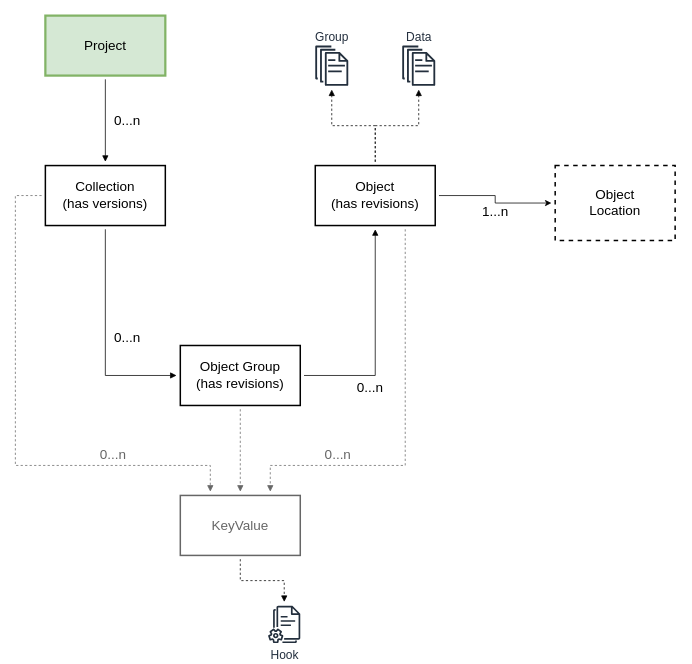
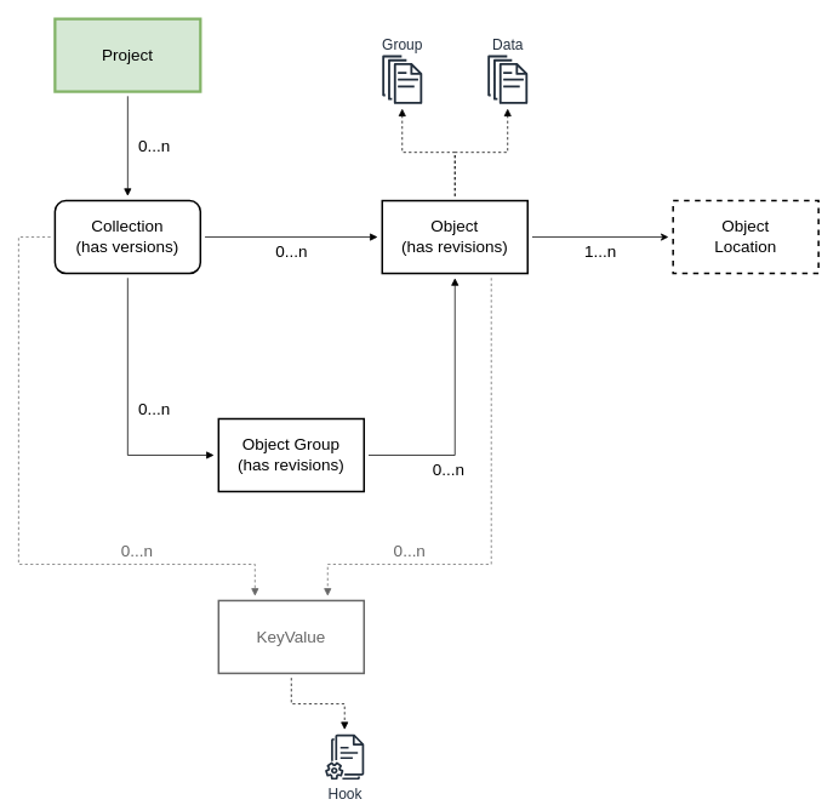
  <mxCell id="0" />
  <mxCell id="1" parent="0" />
  <mxCell id="2" value="0...n" style="edgeStyle=orthogonalEdgeStyle;rounded=0;orthogonalLoop=1;jettySize=auto;html=1;fontSize=18;endArrow=block;endFill=1;sourcePerimeterSpacing=5;targetPerimeterSpacing=5;labelPosition=right;verticalLabelPosition=middle;align=left;verticalAlign=middle;labelBackgroundColor=none;" parent="1" source="3" target="6" edge="1"><mxGeometry y="10" relative="1" as="geometry"><mxPoint as="offset" /></mxGeometry></mxCell>
  <mxCell id="3" value="Project" style="rounded=0;whiteSpace=wrap;html=1;fontSize=18;fontStyle=0;strokeWidth=3;fillColor=#d5e8d4;strokeColor=#82b366;" parent="1" vertex="1"><mxGeometry x="60.01" y="20" width="160" height="80" as="geometry" /></mxCell>
+ <mxCell id="4" value="0...n" style="edgeStyle=orthogonalEdgeStyle;rounded=0;orthogonalLoop=1;jettySize=auto;html=1;fontSize=18;endArrow=block;endFill=1;sourcePerimeterSpacing=5;targetPerimeterSpacing=5;labelPosition=center;verticalLabelPosition=bottom;align=center;verticalAlign=top;labelBackgroundColor=none;" parent="1" source="6" target="11" edge="1"><mxGeometry relative="1" as="geometry" /></mxCell>
  <mxCell id="5" value="&lt;div&gt;0...n&lt;/div&gt;" style="edgeStyle=orthogonalEdgeStyle;rounded=0;orthogonalLoop=1;jettySize=auto;html=1;fontSize=18;endArrow=block;endFill=1;sourcePerimeterSpacing=5;targetPerimeterSpacing=5;labelPosition=right;verticalLabelPosition=middle;align=left;verticalAlign=middle;spacingLeft=10;labelBackgroundColor=none;" parent="1" source="6" target="7" edge="1"><mxGeometry relative="1" as="geometry"><Array as="points"><mxPoint x="140" y="500" /></Array></mxGeometry></mxCell>
- <mxCell id="6" value="&lt;div&gt;Collection&lt;/div&gt;&lt;div&gt;(has versions)&lt;/div&gt;" style="rounded=0;whiteSpace=wrap;html=1;fontSize=18;fontStyle=0;strokeWidth=2;" parent="1" vertex="1"><mxGeometry x="60.01" y="220" width="160" height="80" as="geometry" /></mxCell>
+ <mxCell id="6" value="&lt;div&gt;Collection&lt;/div&gt;&lt;div&gt;(has versions)&lt;/div&gt;" style="whiteSpace=wrap;html=1;fontSize=18;fontStyle=0;strokeWidth=2;rounded=1;" parent="1" vertex="1"><mxGeometry x="60.01" y="220" width="160" height="80" as="geometry" /></mxCell>
  <mxCell id="7" value="&lt;div&gt;Object Group&lt;/div&gt;&lt;div&gt;(has revisions)&lt;br&gt;&lt;/div&gt;" style="rounded=0;whiteSpace=wrap;html=1;fontSize=18;fontStyle=0;strokeWidth=2;" parent="1" vertex="1"><mxGeometry x="240" y="460" width="160" height="80" as="geometry" /></mxCell>
  <mxCell id="8" style="edgeStyle=orthogonalEdgeStyle;rounded=0;orthogonalLoop=1;jettySize=auto;html=1;fontSize=14;endArrow=block;endFill=1;sourcePerimeterSpacing=5;targetPerimeterSpacing=5;dashed=1;labelBackgroundColor=none;" parent="1" source="11" target="12" edge="1"><mxGeometry relative="1" as="geometry" /></mxCell>
  <mxCell id="9" style="edgeStyle=orthogonalEdgeStyle;rounded=0;orthogonalLoop=1;jettySize=auto;html=1;dashed=1;fontSize=14;endArrow=block;endFill=1;sourcePerimeterSpacing=5;targetPerimeterSpacing=5;labelBackgroundColor=none;" parent="1" source="11" target="13" edge="1"><mxGeometry relative="1" as="geometry" /></mxCell>
  <mxCell id="10" value="1...n" style="edgeStyle=orthogonalEdgeStyle;rounded=0;orthogonalLoop=1;jettySize=auto;html=1;fontSize=18;sourcePerimeterSpacing=5;targetPerimeterSpacing=5;labelPosition=center;verticalLabelPosition=bottom;align=center;verticalAlign=top;labelBackgroundColor=none;" parent="1" source="11" target="14" edge="1"><mxGeometry relative="1" as="geometry" /></mxCell>
  <mxCell id="11" value="&lt;div&gt;Object&lt;/div&gt;&lt;div&gt;(has revisions)&lt;br&gt;&lt;/div&gt;" style="rounded=0;whiteSpace=wrap;html=1;fontSize=18;fontStyle=0;strokeWidth=2;" parent="1" vertex="1"><mxGeometry x="420.01" y="220" width="160" height="80" as="geometry" /></mxCell>
  <mxCell id="12" value="Group" style="sketch=0;outlineConnect=0;fontColor=#232F3E;gradientColor=none;fillColor=#232F3D;strokeColor=none;dashed=0;verticalLabelPosition=top;verticalAlign=bottom;align=center;html=1;fontSize=16;fontStyle=0;aspect=fixed;pointerEvents=1;shape=mxgraph.aws4.documents;strokeWidth=1;labelPosition=center;" parent="1" vertex="1"><mxGeometry x="420.01" y="60" width="44" height="53.63" as="geometry" /></mxCell>
  <mxCell id="13" value="Data" style="sketch=0;outlineConnect=0;fontColor=#232F3E;gradientColor=none;fillColor=#232F3D;strokeColor=none;dashed=0;verticalLabelPosition=top;verticalAlign=bottom;align=center;html=1;fontSize=16;fontStyle=0;aspect=fixed;pointerEvents=1;shape=mxgraph.aws4.documents;strokeWidth=1;labelPosition=center;" parent="1" vertex="1"><mxGeometry x="536.01" y="60" width="44" height="53.63" as="geometry" /></mxCell>
- <mxCell id="14" value="&lt;div&gt;Object&lt;br&gt;&lt;/div&gt;&lt;div&gt;Location&lt;/div&gt;" style="rounded=0;whiteSpace=wrap;html=1;fontSize=18;fontStyle=0;strokeWidth=2;align=center;dashed=1;" parent="1" vertex="1"><mxGeometry x="740.01" y="220" width="160" height="100" as="geometry" /></mxCell>
+ <mxCell id="14" value="&lt;div&gt;Object&lt;br&gt;&lt;/div&gt;&lt;div&gt;Location&lt;/div&gt;" style="rounded=0;whiteSpace=wrap;html=1;fontSize=18;fontStyle=0;strokeWidth=2;align=center;dashed=1;" parent="1" vertex="1"><mxGeometry x="740.01" y="220" width="160" height="80" as="geometry" /></mxCell>
  <mxCell id="15" value="&lt;div&gt;0...n&lt;/div&gt;" style="edgeStyle=orthogonalEdgeStyle;rounded=0;orthogonalLoop=1;jettySize=auto;html=1;fontSize=18;endArrow=block;endFill=1;sourcePerimeterSpacing=5;targetPerimeterSpacing=5;labelPosition=center;verticalLabelPosition=bottom;align=center;verticalAlign=top;spacingLeft=10;labelBackgroundColor=none;" parent="1" source="7" target="11" edge="1"><mxGeometry x="-0.425" relative="1" as="geometry"><mxPoint x="150.01" y="315" as="sourcePoint" /><mxPoint x="150.01" y="465" as="targetPoint" /><mxPoint as="offset" /></mxGeometry></mxCell>
  <mxCell id="16" value="&lt;div&gt;KeyValue&lt;/div&gt;" style="rounded=0;whiteSpace=wrap;html=1;fontSize=18;fontStyle=0;strokeWidth=2;strokeColor=#666666;fontColor=#666666;" parent="1" vertex="1"><mxGeometry x="240" y="660" width="160" height="80" as="geometry" /></mxCell>
- <mxCell id="17" value="" style="edgeStyle=orthogonalEdgeStyle;rounded=0;orthogonalLoop=1;jettySize=auto;html=1;fontSize=18;endArrow=block;endFill=1;sourcePerimeterSpacing=5;targetPerimeterSpacing=5;labelPosition=center;verticalLabelPosition=bottom;align=center;verticalAlign=top;spacingLeft=10;dashed=1;strokeColor=#666666;fontColor=#666666;" parent="1" source="7" target="16" edge="1"><mxGeometry x="-0.727" relative="1" as="geometry"><mxPoint x="60.01" y="620" as="sourcePoint" /><mxPoint x="400.01" y="590" as="targetPoint" /><mxPoint as="offset" /><Array as="points"><mxPoint x="320" y="600" /><mxPoint x="320" y="600" /></Array></mxGeometry></mxCell>
  <mxCell id="18" value="&lt;div style=&quot;font-size: 18px;&quot;&gt;0...n&lt;br style=&quot;font-size: 18px;&quot;&gt;&lt;/div&gt;" style="edgeStyle=orthogonalEdgeStyle;rounded=0;orthogonalLoop=1;jettySize=auto;html=1;fontSize=18;endArrow=block;endFill=1;sourcePerimeterSpacing=5;targetPerimeterSpacing=5;labelPosition=center;verticalLabelPosition=top;align=center;verticalAlign=bottom;spacingLeft=0;dashed=1;strokeColor=#666666;fontColor=#666666;labelBackgroundColor=none;" parent="1" source="11" target="16" edge="1"><mxGeometry x="0.528" relative="1" as="geometry"><mxPoint x="150.01" y="555" as="sourcePoint" /><mxPoint x="310.01" y="665" as="targetPoint" /><mxPoint as="offset" /><Array as="points"><mxPoint x="540" y="620" /><mxPoint x="360" y="620" /></Array></mxGeometry></mxCell>
  <mxCell id="19" value="0...n" style="edgeStyle=orthogonalEdgeStyle;rounded=0;orthogonalLoop=1;jettySize=auto;html=1;fontSize=18;endArrow=block;endFill=1;sourcePerimeterSpacing=5;targetPerimeterSpacing=5;labelPosition=center;verticalLabelPosition=top;align=center;verticalAlign=bottom;spacingLeft=0;dashed=1;strokeColor=#666666;fontColor=#666666;labelBackgroundColor=none;" parent="1" source="6" target="16" edge="1"><mxGeometry x="0.522" relative="1" as="geometry"><mxPoint x="150.053" y="555" as="sourcePoint" /><mxPoint x="309.967" y="665" as="targetPoint" /><mxPoint as="offset" /><Array as="points"><mxPoint x="20" y="260" /><mxPoint x="20" y="620" /><mxPoint x="280" y="620" /></Array></mxGeometry></mxCell>
  <mxCell id="20" value="Hook" style="sketch=0;outlineConnect=0;fontColor=#232F3E;gradientColor=none;fillColor=#232F3D;strokeColor=none;dashed=0;verticalLabelPosition=bottom;verticalAlign=top;align=center;html=1;fontSize=16;fontStyle=0;aspect=fixed;pointerEvents=1;shape=mxgraph.aws4.documents2;" parent="1" vertex="1"><mxGeometry x="357.05" y="807" width="42.95" height="50" as="geometry" /></mxCell>
  <mxCell id="21" style="edgeStyle=orthogonalEdgeStyle;rounded=0;orthogonalLoop=1;jettySize=auto;html=1;dashed=1;targetPerimeterSpacing=5;sourcePerimeterSpacing=5;endArrow=block;endFill=1;labelBackgroundColor=none;" parent="1" source="16" target="20" edge="1"><mxGeometry relative="1" as="geometry"><mxPoint x="329.99" y="755" as="sourcePoint" /><mxPoint x="271.49" y="812.076" as="targetPoint" /></mxGeometry></mxCell>
